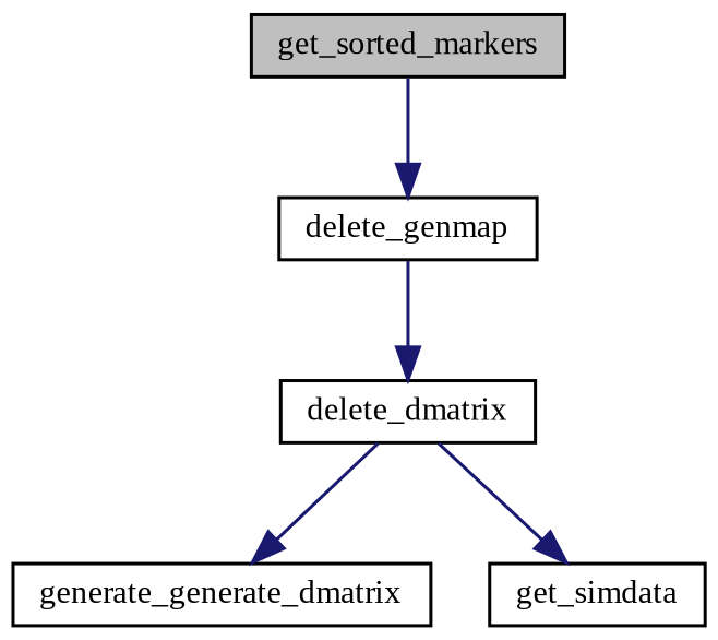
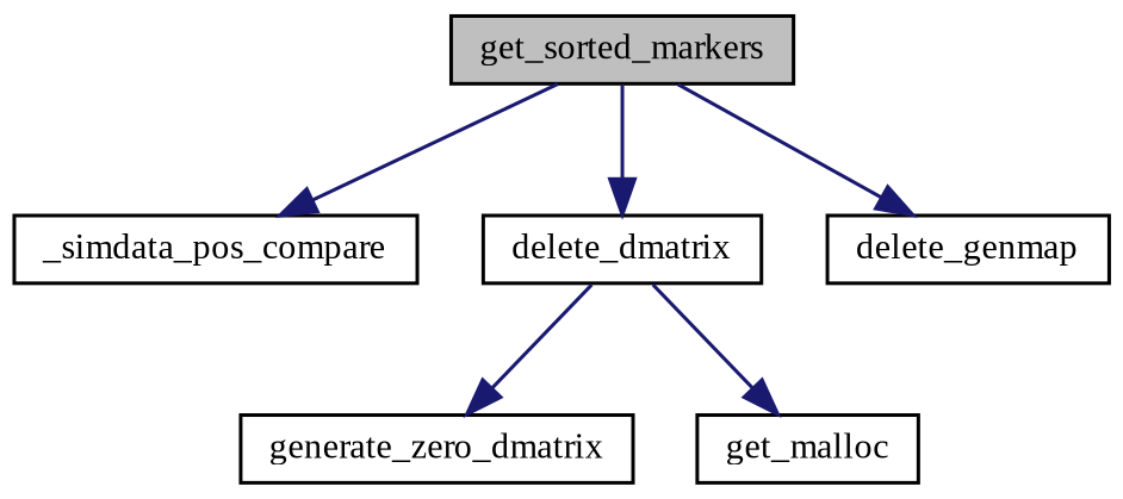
  digraph {
    fontname="Liberation Serif"
    rankdir=TB
    node [color=black fillcolor=white fontname="Liberation Serif" fontsize=10 shape=record style=filled]
    edge [color=midnightblue fontname="Liberation Serif" fontsize=10 labelfontname=Helvetica labelfontsize=10 style=solid]
    n1 [fillcolor=grey75 fontcolor=black height=0.2 label=get_sorted_markers width=0.4]
+   n2 [height=0.2 label=_simdata_pos_compare width=0.4]
    n3 [height=0.2 label=delete_dmatrix width=0.4]
    n4 [height=0.2 label=delete_genmap width=0.4]
-   n5 [height=0.2 label=generate_generate_dmatrix width=0.4]
-   n6 [height=0.2 label=get_simdata width=0.4]
-   n4 -> n3
+   n5 [height=0.2 label=generate_zero_dmatrix width=0.4]
+   n6 [height=0.2 label=get_malloc width=0.4]
+   n1 -> n2
+   n1 -> n3
    n1 -> n4
    n3 -> n5
    n3 -> n6
  }
